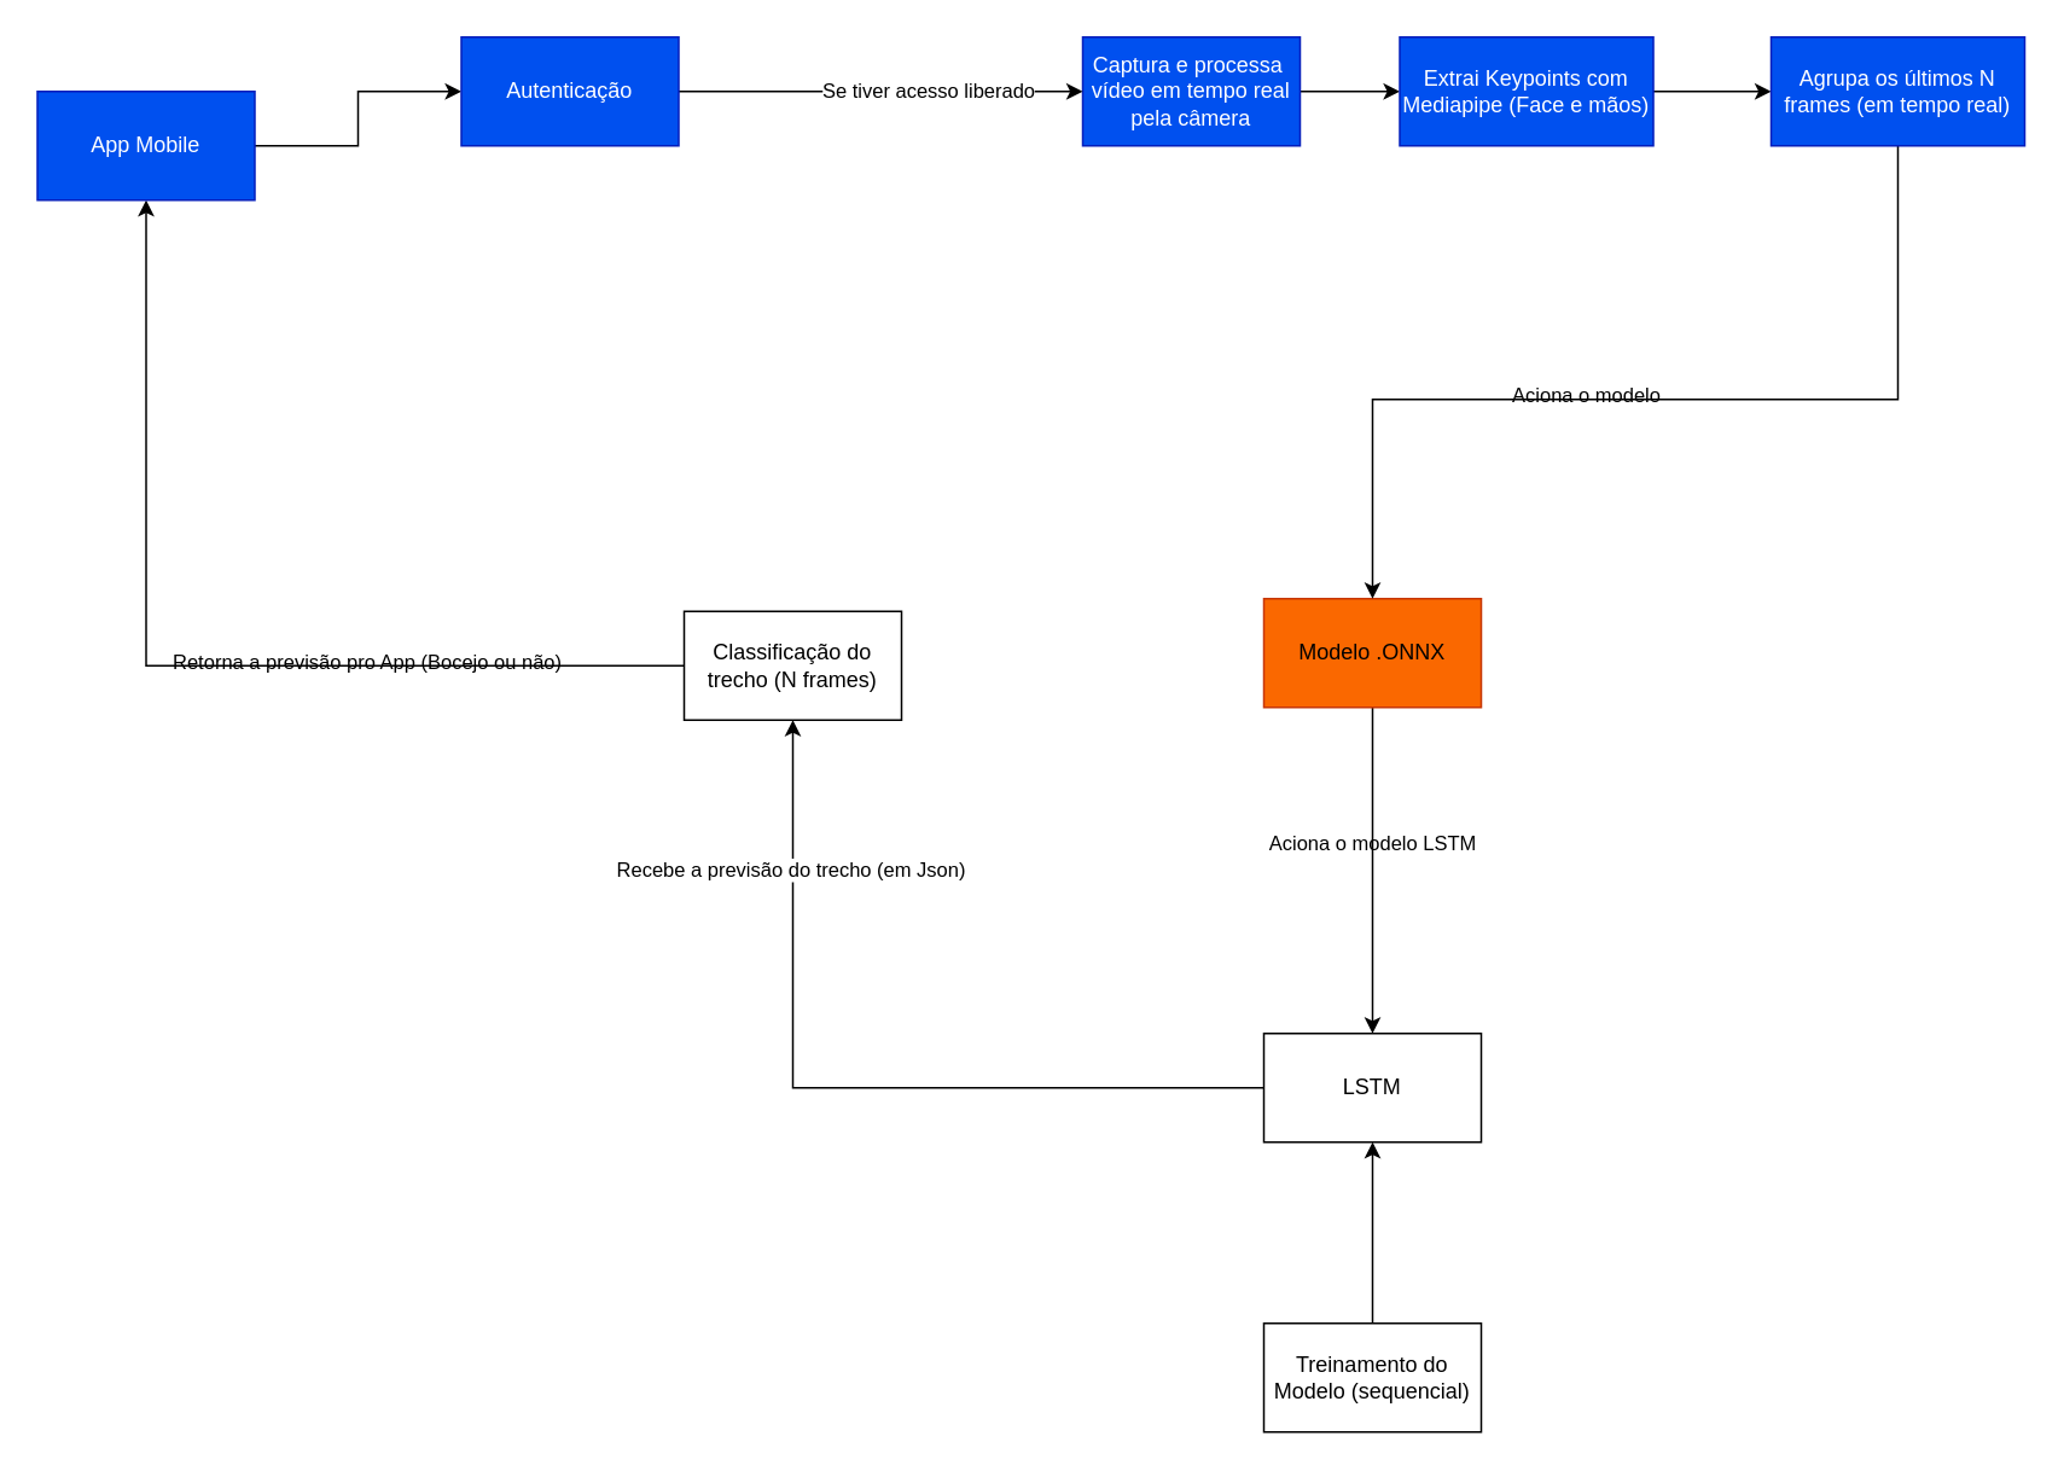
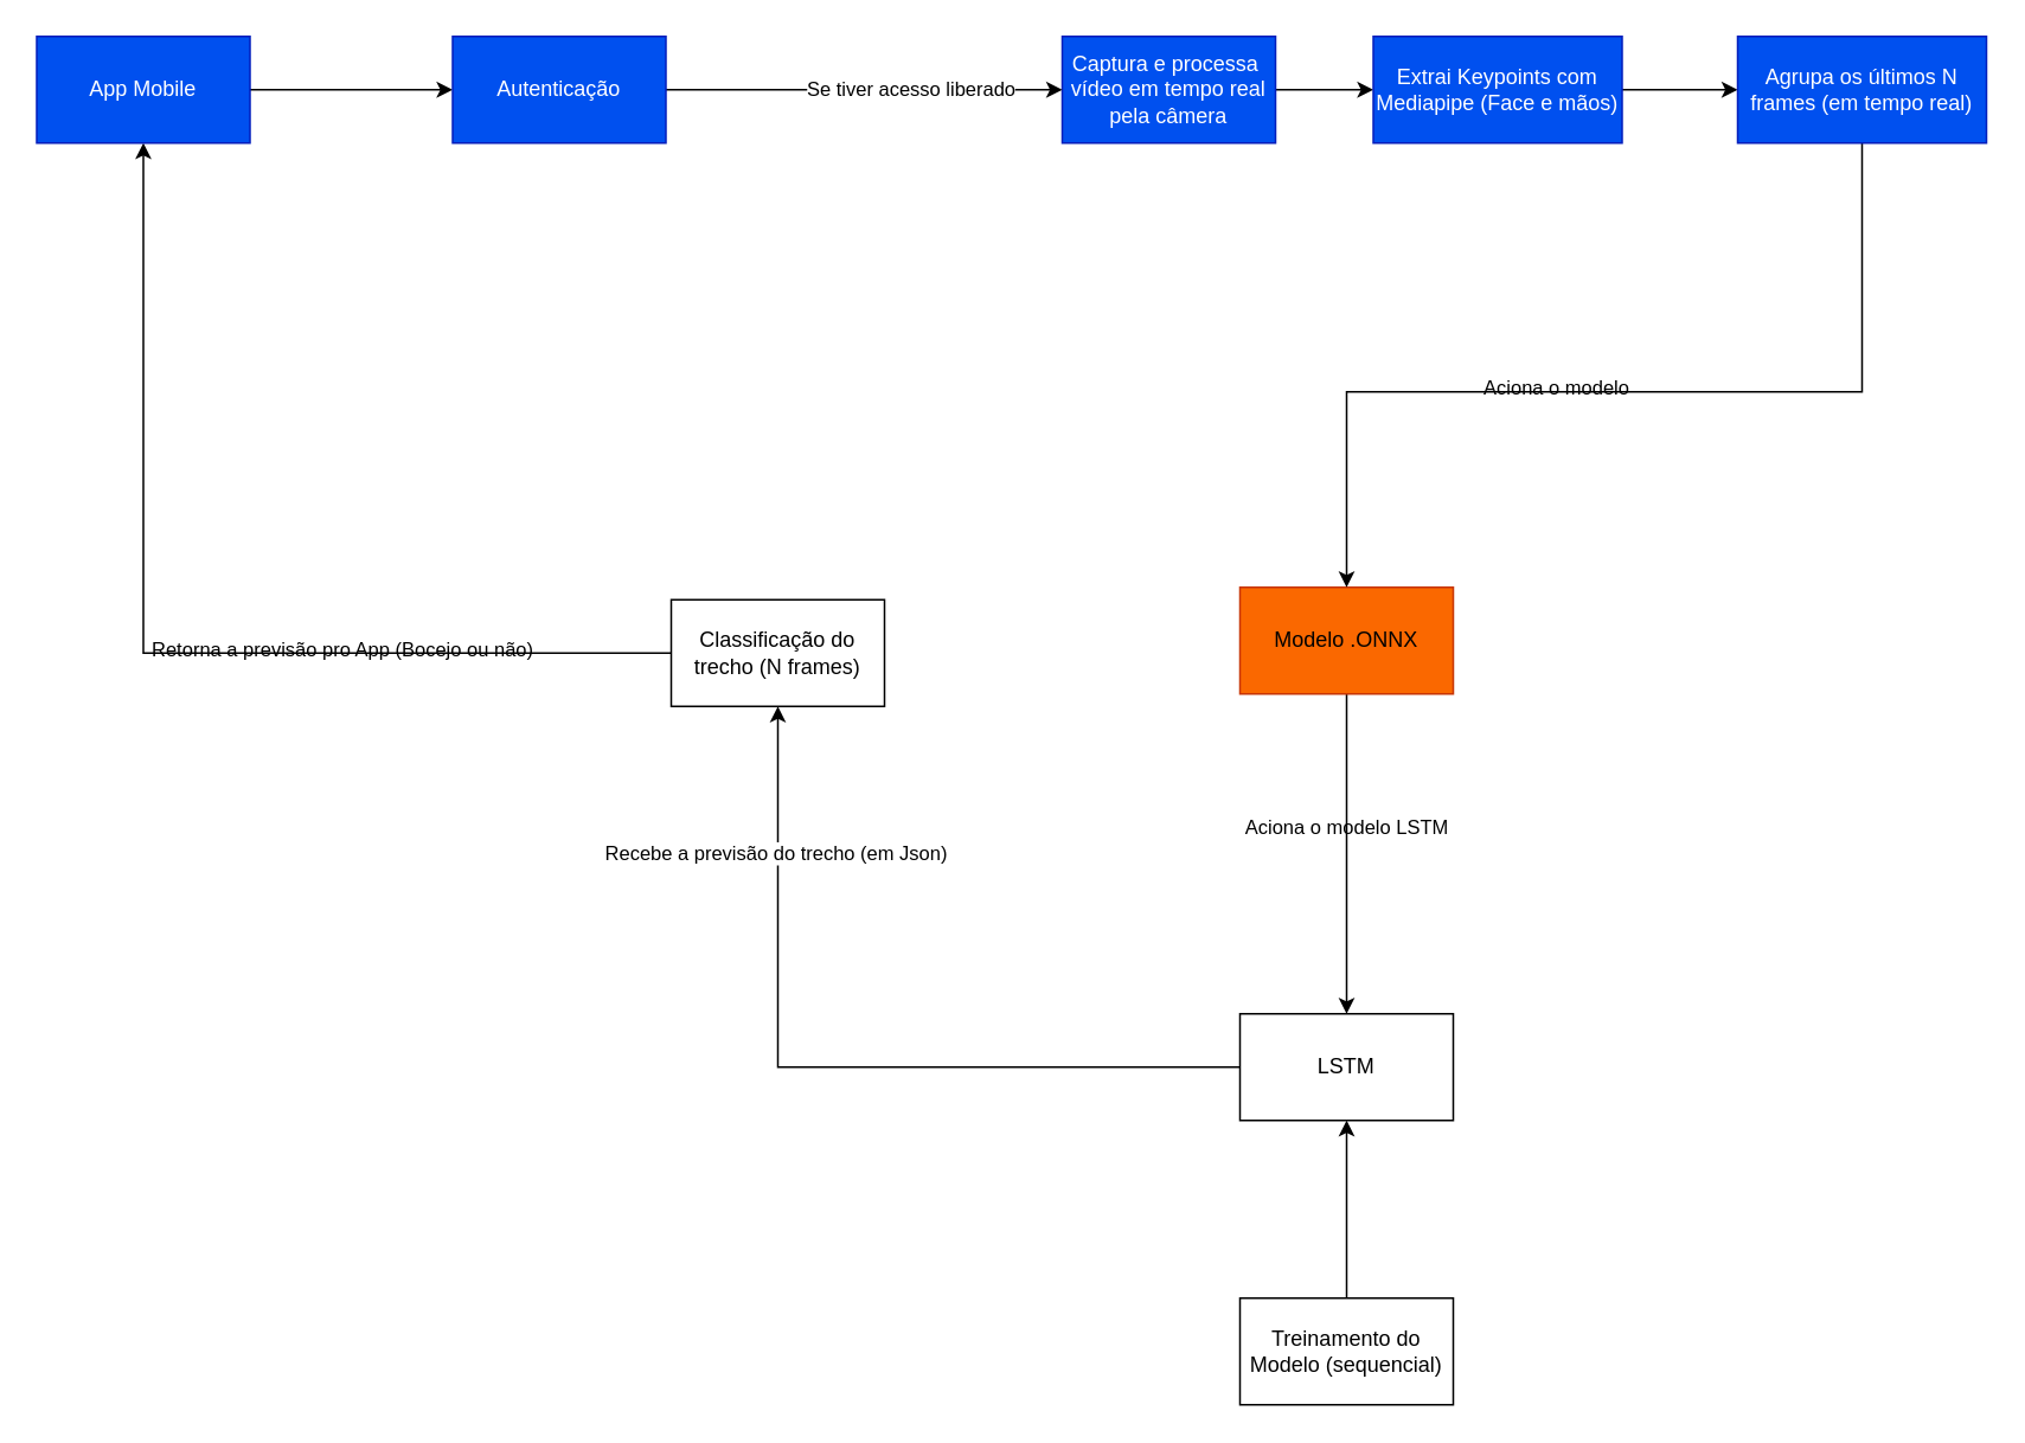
  <mxCell id="0" />
  <mxCell id="1" parent="0" />
  <mxCell id="2" style="edgeStyle=orthogonalEdgeStyle;rounded=0;orthogonalLoop=1;jettySize=auto;html=1;labelBackgroundColor=none;fontColor=default;" parent="1" source="3" target="7" edge="1"><mxGeometry relative="1" as="geometry" /></mxCell>
  <mxCell id="3" value="Treinamento do Modelo (sequencial)" style="rounded=0;whiteSpace=wrap;html=1;labelBackgroundColor=none;" parent="1" vertex="1"><mxGeometry x="697" y="730" width="120" height="60" as="geometry" /></mxCell>
  <mxCell id="4" value="Classificação do trecho (N frames)" style="rounded=0;whiteSpace=wrap;html=1;labelBackgroundColor=none;" parent="1" vertex="1"><mxGeometry x="377" y="337" width="120" height="60" as="geometry" /></mxCell>
  <mxCell id="5" style="edgeStyle=orthogonalEdgeStyle;rounded=0;orthogonalLoop=1;jettySize=auto;html=1;labelBackgroundColor=none;fontColor=default;" parent="1" source="7" target="4" edge="1"><mxGeometry relative="1" as="geometry" /></mxCell>
  <mxCell id="6" value="&lt;span&gt;Recebe a previsão do trecho (em Json)&lt;/span&gt;" style="edgeLabel;html=1;align=center;verticalAlign=middle;resizable=0;points=[];" vertex="1" connectable="0" parent="5"><mxGeometry x="0.647" y="2" relative="1" as="geometry"><mxPoint as="offset" /></mxGeometry></mxCell>
  <mxCell id="7" value="LSTM" style="rounded=0;whiteSpace=wrap;html=1;labelBackgroundColor=none;" parent="1" vertex="1"><mxGeometry x="697" y="570" width="120" height="60" as="geometry" /></mxCell>
  <mxCell id="8" style="edgeStyle=orthogonalEdgeStyle;rounded=0;orthogonalLoop=1;jettySize=auto;html=1;labelBackgroundColor=none;fontColor=default;" parent="1" source="12" target="7" edge="1"><mxGeometry relative="1" as="geometry" /></mxCell>
  <mxCell id="9" value="Aciona o modelo LSTM" style="edgeLabel;html=1;align=center;verticalAlign=middle;resizable=0;points=[];labelBackgroundColor=none;" parent="8" vertex="1" connectable="0"><mxGeometry x="-0.178" y="-1" relative="1" as="geometry"><mxPoint as="offset" /></mxGeometry></mxCell>
  <mxCell id="10" style="edgeStyle=orthogonalEdgeStyle;rounded=0;orthogonalLoop=1;jettySize=auto;html=1;entryX=0.5;entryY=1;entryDx=0;entryDy=0;labelBackgroundColor=none;fontColor=default;exitX=0;exitY=0.5;exitDx=0;exitDy=0;" parent="1" source="4" target="14" edge="1"><mxGeometry relative="1" as="geometry" /></mxCell>
  <mxCell id="11" value="Retorna a previsão pro App (Bocejo ou não)" style="edgeLabel;html=1;align=center;verticalAlign=middle;resizable=0;points=[];labelBackgroundColor=none;" parent="10" vertex="1" connectable="0"><mxGeometry x="-0.364" y="-3" relative="1" as="geometry"><mxPoint as="offset" /></mxGeometry></mxCell>
  <mxCell id="12" value="Modelo .ONNX" style="rounded=0;whiteSpace=wrap;html=1;labelBackgroundColor=none;fillColor=#fa6800;fontColor=#000000;strokeColor=#C73500;" parent="1" vertex="1"><mxGeometry x="697" y="330" width="120" height="60" as="geometry" /></mxCell>
  <mxCell id="13" style="edgeStyle=orthogonalEdgeStyle;rounded=0;orthogonalLoop=1;jettySize=auto;html=1;entryX=0;entryY=0.5;entryDx=0;entryDy=0;" parent="1" source="14" target="24" edge="1"><mxGeometry relative="1" as="geometry" /></mxCell>
- <mxCell id="14" value="App Mobile" style="rounded=0;whiteSpace=wrap;html=1;labelBackgroundColor=none;fillColor=#0050ef;fontColor=#ffffff;strokeColor=#001DBC;" parent="1" vertex="1"><mxGeometry x="20" y="50" width="120" height="60" as="geometry" /></mxCell>
+ <mxCell id="14" value="App Mobile" style="rounded=0;whiteSpace=wrap;html=1;labelBackgroundColor=none;fillColor=#0050ef;fontColor=#ffffff;strokeColor=#001DBC;" parent="1" vertex="1"><mxGeometry x="20" y="20" width="120" height="60" as="geometry" /></mxCell>
  <mxCell id="15" style="edgeStyle=orthogonalEdgeStyle;rounded=0;orthogonalLoop=1;jettySize=auto;html=1;entryX=0;entryY=0.5;entryDx=0;entryDy=0;labelBackgroundColor=none;fontColor=default;" parent="1" source="16" target="18" edge="1"><mxGeometry relative="1" as="geometry" /></mxCell>
  <mxCell id="16" value="Captura e processa&amp;nbsp;&lt;div&gt;vídeo em tempo real pela câmera&lt;/div&gt;" style="rounded=0;whiteSpace=wrap;html=1;labelBackgroundColor=none;fillColor=#0050ef;fontColor=#ffffff;strokeColor=#001DBC;" parent="1" vertex="1"><mxGeometry x="597" y="20" width="120" height="60" as="geometry" /></mxCell>
  <mxCell id="17" style="edgeStyle=orthogonalEdgeStyle;rounded=0;orthogonalLoop=1;jettySize=auto;html=1;entryX=0;entryY=0.5;entryDx=0;entryDy=0;labelBackgroundColor=none;fontColor=default;" parent="1" source="18" target="21" edge="1"><mxGeometry relative="1" as="geometry" /></mxCell>
  <mxCell id="18" value="Extrai Keypoints com Mediapipe (Face e mãos)" style="rounded=0;whiteSpace=wrap;html=1;labelBackgroundColor=none;fillColor=#0050ef;fontColor=#ffffff;strokeColor=#001DBC;" parent="1" vertex="1"><mxGeometry x="772" y="20" width="140" height="60" as="geometry" /></mxCell>
  <mxCell id="19" style="edgeStyle=orthogonalEdgeStyle;rounded=0;orthogonalLoop=1;jettySize=auto;html=1;labelBackgroundColor=none;fontColor=default;" parent="1" source="21" target="12" edge="1"><mxGeometry relative="1" as="geometry"><Array as="points"><mxPoint x="1047" y="220" /><mxPoint x="757" y="220" /></Array></mxGeometry></mxCell>
  <mxCell id="20" value="Aciona o modelo" style="edgeLabel;html=1;align=center;verticalAlign=middle;resizable=0;points=[];labelBackgroundColor=none;" parent="19" vertex="1" connectable="0"><mxGeometry x="0.159" y="-3" relative="1" as="geometry"><mxPoint as="offset" /></mxGeometry></mxCell>
  <mxCell id="21" value="Agrupa os últimos N frames (em tempo real)" style="rounded=0;whiteSpace=wrap;html=1;labelBackgroundColor=none;fillColor=#0050ef;fontColor=#ffffff;strokeColor=#001DBC;" parent="1" vertex="1"><mxGeometry x="977" y="20" width="140" height="60" as="geometry" /></mxCell>
  <mxCell id="22" style="edgeStyle=orthogonalEdgeStyle;rounded=0;orthogonalLoop=1;jettySize=auto;html=1;" parent="1" source="24" target="16" edge="1"><mxGeometry relative="1" as="geometry" /></mxCell>
  <mxCell id="23" value="Se tiver acesso liberado" style="edgeLabel;html=1;align=center;verticalAlign=middle;resizable=0;points=[];" parent="22" vertex="1" connectable="0"><mxGeometry x="0.231" y="1" relative="1" as="geometry"><mxPoint as="offset" /></mxGeometry></mxCell>
  <mxCell id="24" value="Autenticação" style="rounded=0;whiteSpace=wrap;html=1;labelBackgroundColor=none;fillColor=#0050ef;fontColor=#ffffff;strokeColor=#001DBC;" parent="1" vertex="1"><mxGeometry x="254" y="20" width="120" height="60" as="geometry" /></mxCell>
